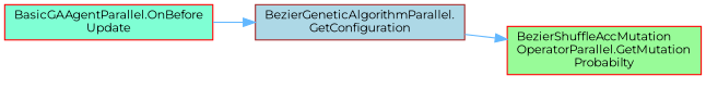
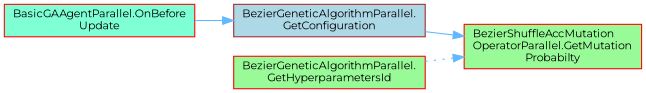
  digraph {
    fontname=Montserrat
    rankdir=RL
    node [color=red fillcolor=palegreen fontname=Montserrat fontsize=10 shape=box style=filled]
    edge [color=steelblue1 dir=back fontname=Montserrat fontsize=10 labelfontname=Helvetica labelfontsize=10 style=solid]
    n1 [fontcolor=black height=0.2 label="BezierShuffleAccMutation\lOperatorParallel.GetMutation\lProbabilty" width=0.4]
    n2 [color=brown fillcolor=lightblue height=0.2 label="BezierGeneticAlgorithmParallel.\lGetConfiguration" width=0.4]
+   n3 [height=0.2 label="BezierGeneticAlgorithmParallel.\lGetHyperparametersId" width=0.4]
    n4 [fillcolor=aquamarine height=0.2 label="BasicGAAgentParallel.OnBefore\lUpdate" width=0.4]
    n1 -> n2
+   n1 -> n3 [style=dotted]
    n2 -> n4
  }
